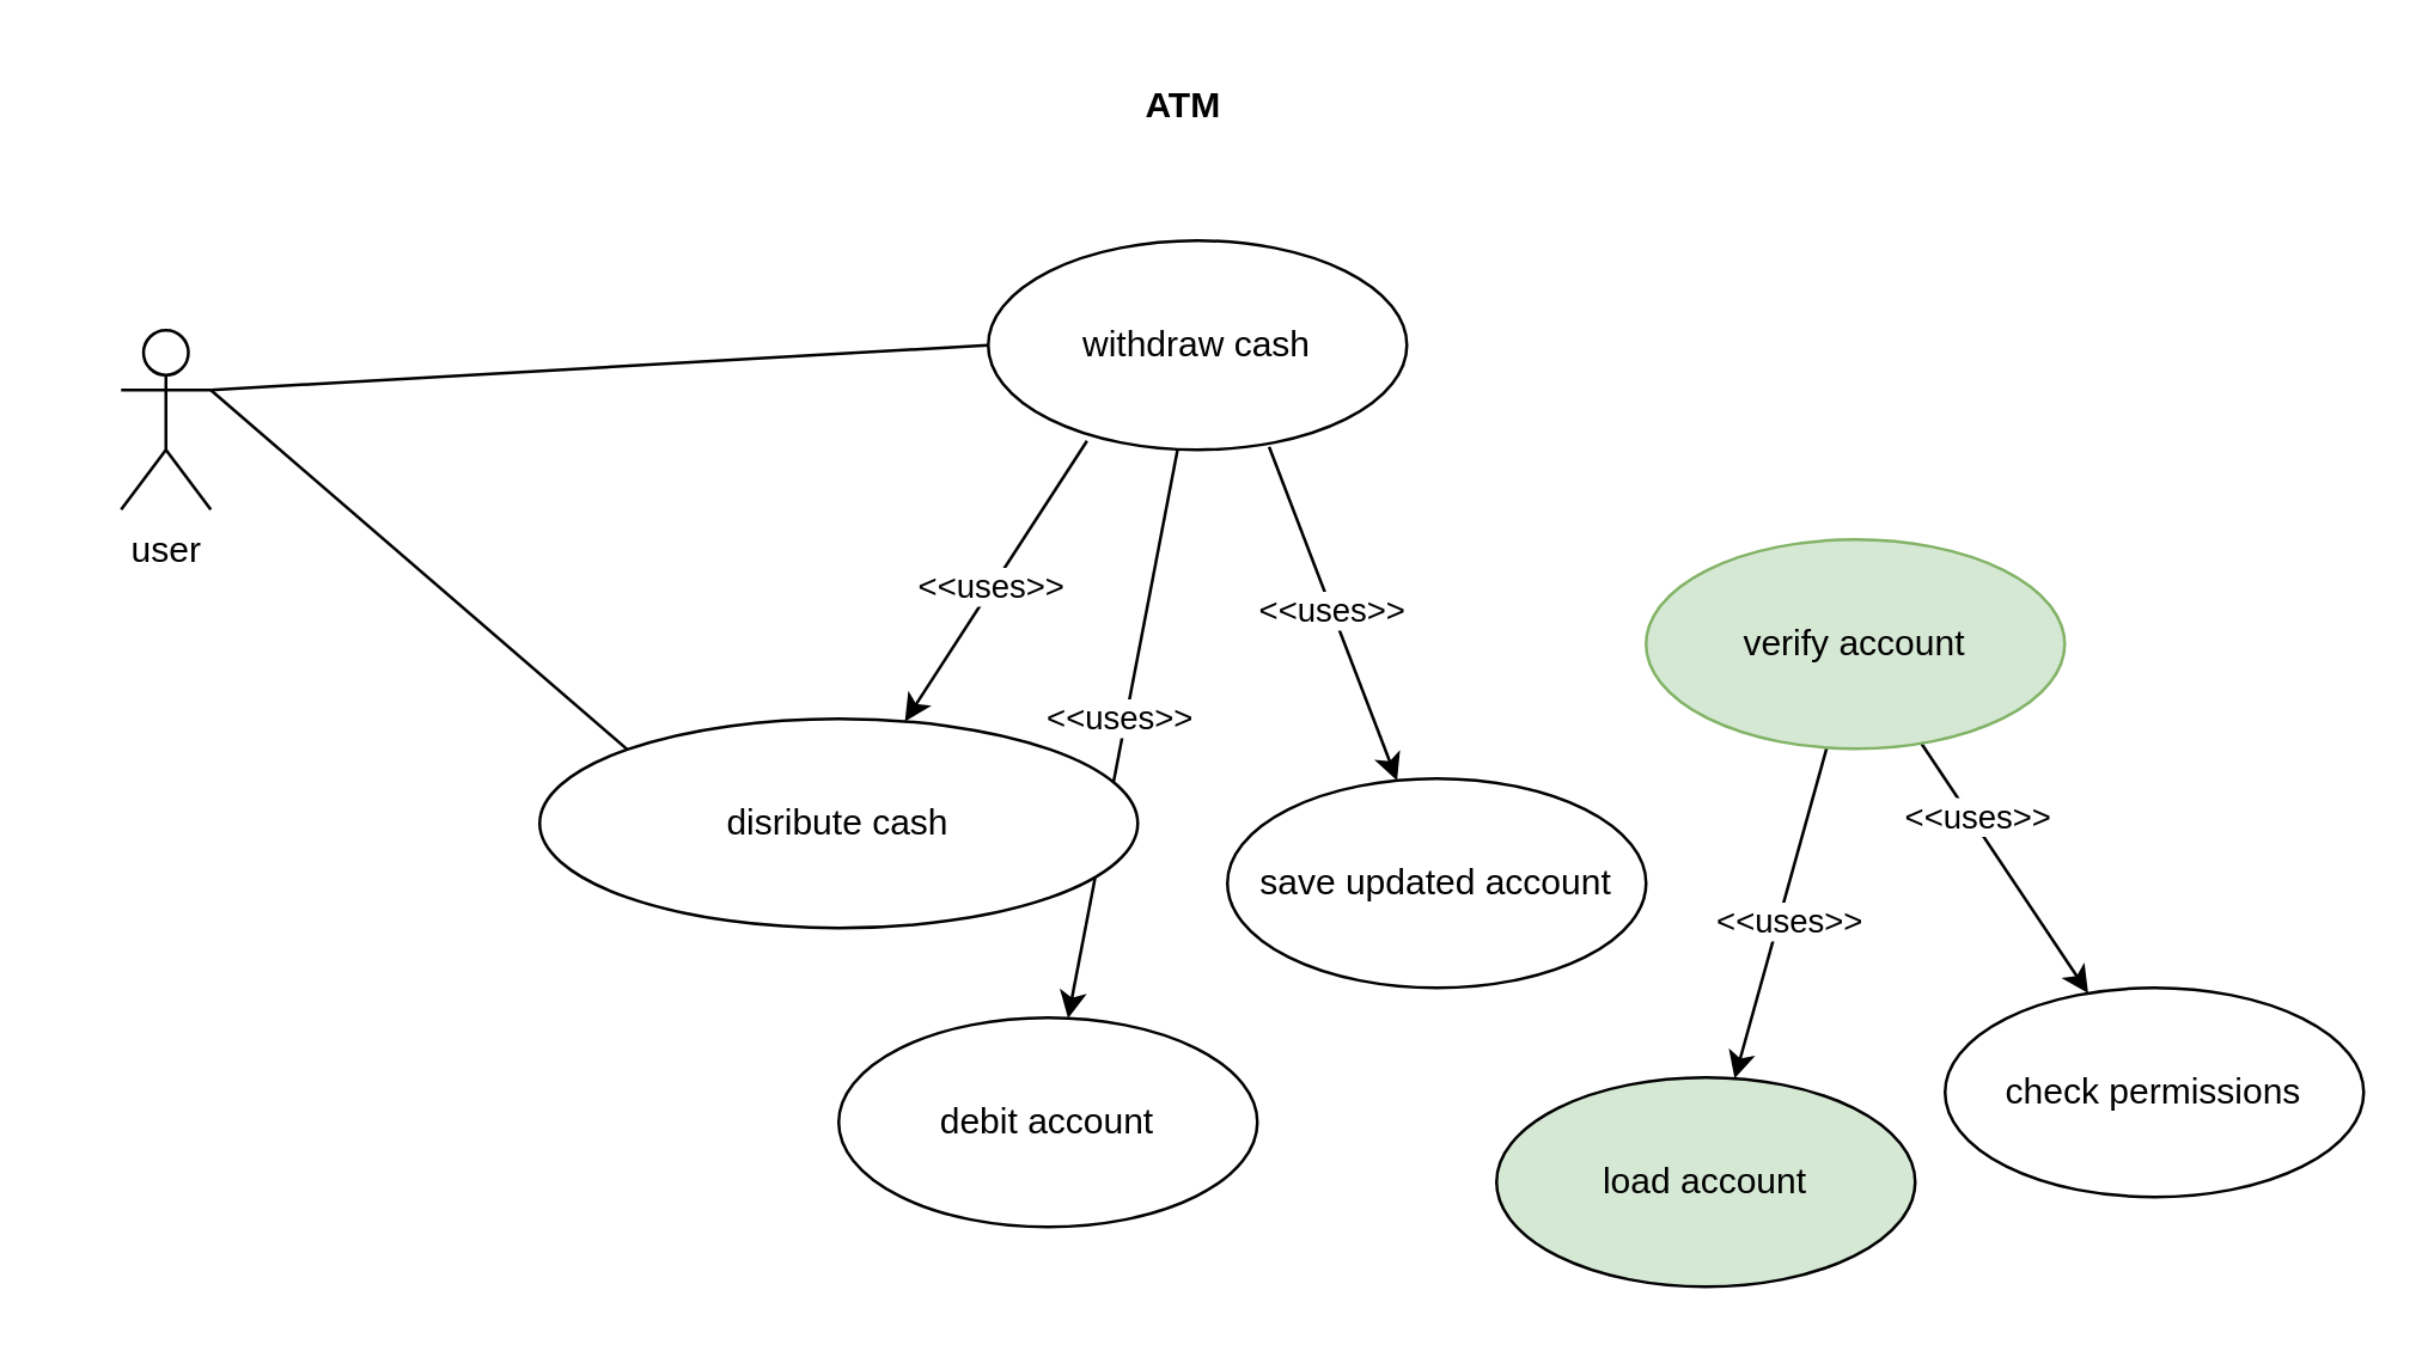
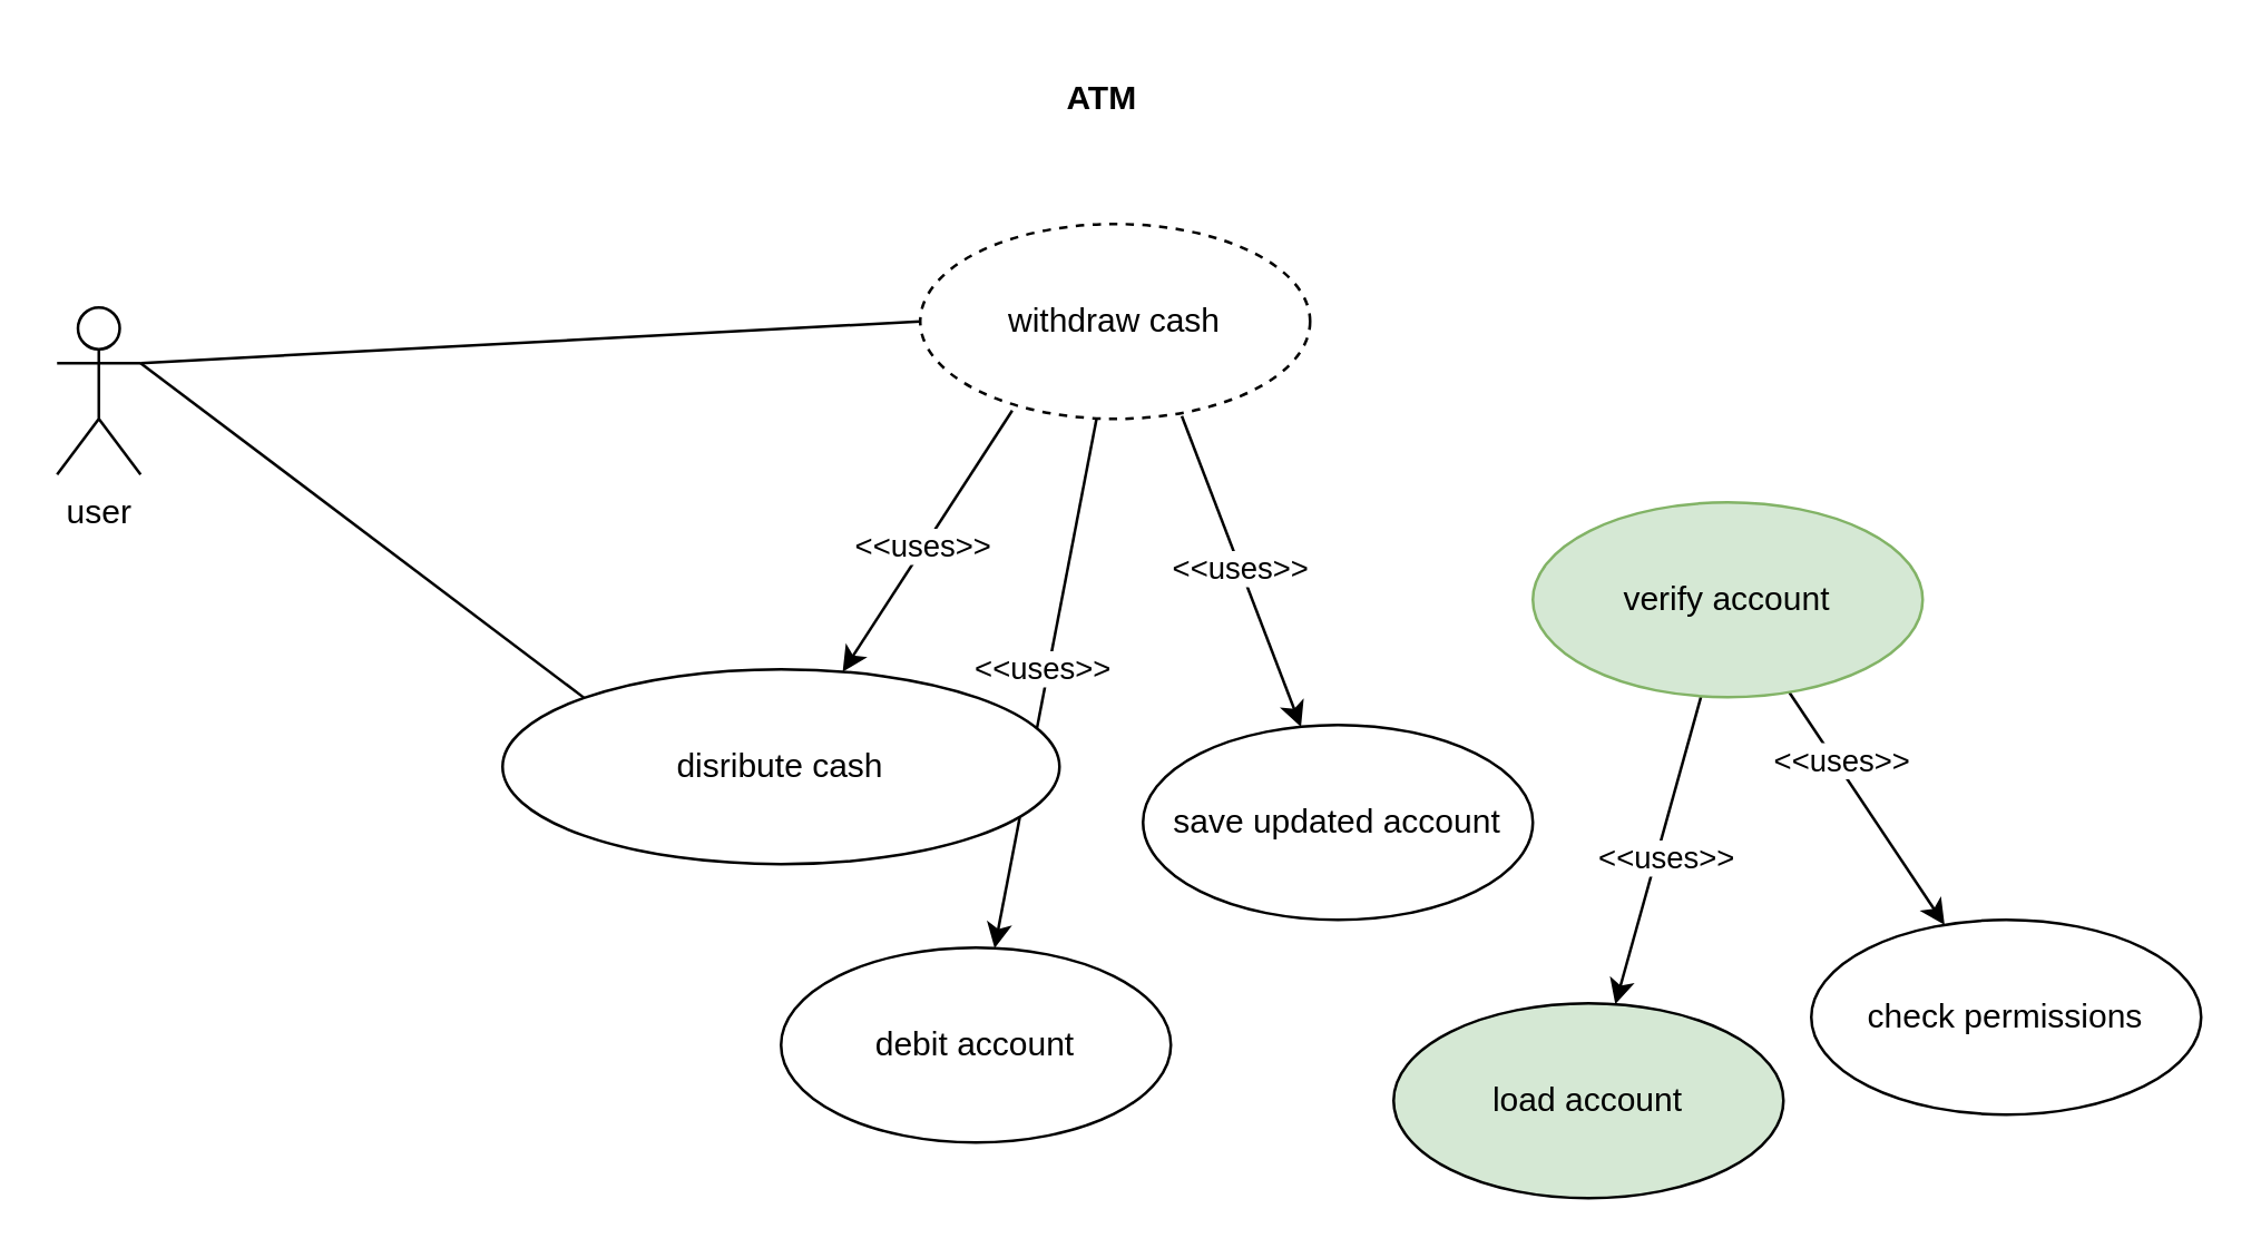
  <mxCell id="0" />
  <mxCell id="1" parent="0" />
  <mxCell id="2" style="edgeStyle=none;shape=connector;rounded=0;orthogonalLoop=1;jettySize=auto;html=1;exitX=1;exitY=0.333;exitDx=0;exitDy=0;exitPerimeter=0;entryX=0;entryY=0.5;entryDx=0;entryDy=0;labelBackgroundColor=default;strokeColor=default;align=center;verticalAlign=middle;fontFamily=Helvetica;fontSize=11;fontColor=default;endArrow=none;endFill=0;" edge="1" parent="1" source="4" target="11"><mxGeometry relative="1" as="geometry" /></mxCell>
  <mxCell id="3" style="edgeStyle=none;shape=connector;rounded=0;orthogonalLoop=1;jettySize=auto;html=1;exitX=1;exitY=0.333;exitDx=0;exitDy=0;exitPerimeter=0;entryX=0;entryY=0;entryDx=0;entryDy=0;labelBackgroundColor=default;strokeColor=default;align=center;verticalAlign=middle;fontFamily=Helvetica;fontSize=11;fontColor=default;endArrow=none;endFill=0;" edge="1" parent="1" source="4" target="20"><mxGeometry relative="1" as="geometry" /></mxCell>
- <mxCell id="4" value="user" style="shape=umlActor;html=1;verticalLabelPosition=bottom;verticalAlign=top;align=center;" vertex="1" parent="1"><mxGeometry x="40" y="110" width="30" height="60" as="geometry" /></mxCell>
+ <mxCell id="4" value="user" style="shape=umlActor;html=1;verticalLabelPosition=bottom;verticalAlign=top;align=center;" vertex="1" parent="1"><mxGeometry x="20" y="110" width="30" height="60" as="geometry" /></mxCell>
  <mxCell id="5" value="" style="rounded=0;orthogonalLoop=1;jettySize=auto;html=1;" edge="1" parent="1" source="11" target="18"><mxGeometry relative="1" as="geometry" /></mxCell>
  <mxCell id="6" value="&amp;lt;&amp;lt;uses&amp;gt;&amp;gt;" style="edgeLabel;html=1;align=center;verticalAlign=middle;resizable=0;points=[];" vertex="1" connectable="0" parent="5"><mxGeometry x="-0.05" y="-2" relative="1" as="geometry"><mxPoint as="offset" /></mxGeometry></mxCell>
  <mxCell id="7" style="rounded=0;orthogonalLoop=1;jettySize=auto;html=1;exitX=0.671;exitY=0.986;exitDx=0;exitDy=0;exitPerimeter=0;" edge="1" parent="1" source="11" target="19"><mxGeometry relative="1" as="geometry" /></mxCell>
  <mxCell id="8" value="&amp;lt;&amp;lt;uses&amp;gt;&amp;gt;" style="edgeLabel;html=1;align=center;verticalAlign=middle;resizable=0;points=[];" vertex="1" connectable="0" parent="7"><mxGeometry x="-0.036" y="-1" relative="1" as="geometry"><mxPoint x="1" as="offset" /></mxGeometry></mxCell>
  <mxCell id="9" style="rounded=0;orthogonalLoop=1;jettySize=auto;html=1;exitX=0.236;exitY=0.957;exitDx=0;exitDy=0;exitPerimeter=0;" edge="1" parent="1" source="11" target="20"><mxGeometry relative="1" as="geometry" /></mxCell>
  <mxCell id="10" value="&amp;lt;&amp;lt;uses&amp;gt;&amp;gt;" style="edgeLabel;html=1;align=center;verticalAlign=middle;resizable=0;points=[];" vertex="1" connectable="0" parent="9"><mxGeometry x="0.043" y="-1" relative="1" as="geometry"><mxPoint as="offset" /></mxGeometry></mxCell>
- <mxCell id="11" value="withdraw cash" style="ellipse;whiteSpace=wrap;html=1;" vertex="1" parent="1"><mxGeometry x="330" y="80" width="140" height="70" as="geometry" /></mxCell>
+ <mxCell id="11" value="withdraw cash" style="ellipse;whiteSpace=wrap;html=1;dashed=1;" vertex="1" parent="1"><mxGeometry x="330" y="80" width="140" height="70" as="geometry" /></mxCell>
  <mxCell id="12" value="&lt;b&gt;ATM&lt;/b&gt;" style="text;html=1;align=center;verticalAlign=middle;resizable=0;points=[];autosize=1;strokeColor=none;fillColor=none;" vertex="1" parent="1"><mxGeometry x="370" y="20" width="50" height="30" as="geometry" /></mxCell>
  <mxCell id="13" value="" style="edgeStyle=none;shape=connector;rounded=0;orthogonalLoop=1;jettySize=auto;html=1;labelBackgroundColor=default;strokeColor=default;align=center;verticalAlign=middle;fontFamily=Helvetica;fontSize=11;fontColor=default;endArrow=classic;" edge="1" parent="1" source="17" target="21"><mxGeometry relative="1" as="geometry" /></mxCell>
  <mxCell id="14" value="&amp;lt;&amp;lt;uses&amp;gt;&amp;gt;" style="edgeLabel;html=1;align=center;verticalAlign=middle;resizable=0;points=[];fontSize=11;fontFamily=Helvetica;fontColor=default;" vertex="1" connectable="0" parent="13"><mxGeometry x="0.02" y="3" relative="1" as="geometry"><mxPoint as="offset" /></mxGeometry></mxCell>
  <mxCell id="15" value="" style="edgeStyle=none;shape=connector;rounded=0;orthogonalLoop=1;jettySize=auto;html=1;labelBackgroundColor=default;strokeColor=default;align=center;verticalAlign=middle;fontFamily=Helvetica;fontSize=11;fontColor=default;endArrow=classic;" edge="1" parent="1" source="17" target="22"><mxGeometry relative="1" as="geometry" /></mxCell>
  <mxCell id="16" value="&amp;lt;&amp;lt;uses&amp;gt;&amp;gt;" style="edgeLabel;html=1;align=center;verticalAlign=middle;resizable=0;points=[];fontSize=11;fontFamily=Helvetica;fontColor=default;" vertex="1" connectable="0" parent="15"><mxGeometry x="-0.38" y="2" relative="1" as="geometry"><mxPoint as="offset" /></mxGeometry></mxCell>
  <mxCell id="17" value="verify account" style="ellipse;whiteSpace=wrap;html=1;fillColor=#d5e8d4;strokeColor=#82b366;" vertex="1" parent="1"><mxGeometry x="550" y="180" width="140" height="70" as="geometry" /></mxCell>
  <mxCell id="18" value="debit account" style="ellipse;whiteSpace=wrap;html=1;" vertex="1" parent="1"><mxGeometry x="280" y="340" width="140" height="70" as="geometry" /></mxCell>
  <mxCell id="19" value="save updated account" style="ellipse;whiteSpace=wrap;html=1;" vertex="1" parent="1"><mxGeometry x="410" y="260" width="140" height="70" as="geometry" /></mxCell>
  <mxCell id="20" value="disribute cash" style="ellipse;whiteSpace=wrap;html=1;" vertex="1" parent="1"><mxGeometry x="180" y="240" width="200" height="70" as="geometry" /></mxCell>
  <mxCell id="21" value="load account" style="ellipse;whiteSpace=wrap;html=1;fillColor=#d5e8d4;" vertex="1" parent="1"><mxGeometry x="500" y="360" width="140" height="70" as="geometry" /></mxCell>
  <mxCell id="22" value="check permissions" style="ellipse;whiteSpace=wrap;html=1;" vertex="1" parent="1"><mxGeometry x="650" y="330" width="140" height="70" as="geometry" /></mxCell>
